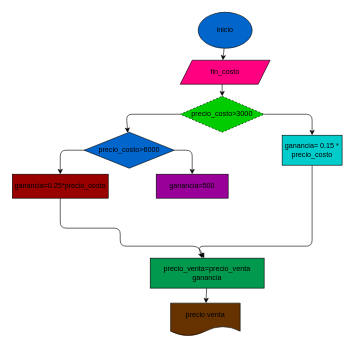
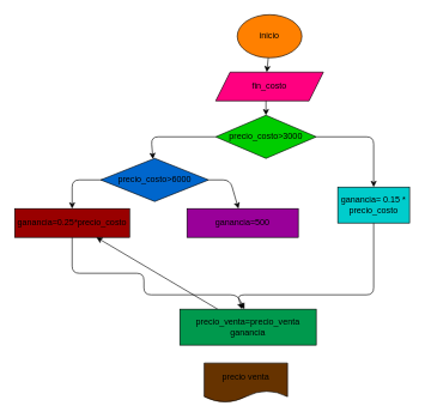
  <mxCell id="0" />
  <mxCell id="1" parent="0" />
  <mxCell id="2" value="" style="edgeStyle=none;html=1;" edge="1" parent="1" source="3"><mxGeometry relative="1" as="geometry"><mxPoint x="371.154" y="100" as="targetPoint" /></mxGeometry></mxCell>
- <mxCell id="3" value="inicio" style="ellipse;whiteSpace=wrap;html=1;fillColor=#0066cc;" vertex="1" parent="1"><mxGeometry x="330" y="20" width="90" height="60" as="geometry" /></mxCell>
+ <mxCell id="3" value="inicio" style="ellipse;whiteSpace=wrap;html=1;fillColor=#FF8000;" vertex="1" parent="1"><mxGeometry x="330" y="20" width="90" height="60" as="geometry" /></mxCell>
  <mxCell id="4" value="" style="edgeStyle=none;html=1;" edge="1" parent="1" target="7"><mxGeometry relative="1" as="geometry"><mxPoint x="370" y="130" as="sourcePoint" /></mxGeometry></mxCell>
  <mxCell id="5" value="" style="edgeStyle=none;html=1;" edge="1" parent="1" source="7" target="10"><mxGeometry relative="1" as="geometry"><Array as="points"><mxPoint x="210" y="190" /></Array></mxGeometry></mxCell>
  <mxCell id="6" value="" style="edgeStyle=none;html=1;" edge="1" parent="1" source="7" target="15"><mxGeometry relative="1" as="geometry"><Array as="points"><mxPoint x="520" y="190" /></Array></mxGeometry></mxCell>
- <mxCell id="7" value="precio_costo&amp;gt;3000" style="rhombus;whiteSpace=wrap;html=1;fillColor=#00CC00;dashed=1;" vertex="1" parent="1"><mxGeometry x="300" y="160" width="140" height="60" as="geometry" /></mxCell>
+ <mxCell id="7" value="precio_costo&amp;gt;3000" style="rhombus;whiteSpace=wrap;html=1;fillColor=#00CC00;" vertex="1" parent="1"><mxGeometry x="300" y="160" width="140" height="60" as="geometry" /></mxCell>
  <mxCell id="8" value="" style="edgeStyle=none;html=1;" edge="1" parent="1" target="12"><mxGeometry relative="1" as="geometry"><mxPoint x="210" y="250" as="sourcePoint" /><Array as="points"><mxPoint x="100" y="250" /></Array></mxGeometry></mxCell>
  <mxCell id="9" value="" style="edgeStyle=none;html=1;" edge="1" parent="1" source="10" target="13"><mxGeometry relative="1" as="geometry"><Array as="points"><mxPoint x="320" y="250" /></Array></mxGeometry></mxCell>
  <mxCell id="10" value="precio_costo&amp;gt;6000" style="rhombus;whiteSpace=wrap;html=1;fillColor=#0066CC;" vertex="1" parent="1"><mxGeometry x="140" y="220" width="150" height="60" as="geometry" /></mxCell>
  <mxCell id="11" value="" style="edgeStyle=none;html=1;" edge="1" parent="1" source="12"><mxGeometry relative="1" as="geometry"><mxPoint x="340" y="430" as="targetPoint" /><Array as="points"><mxPoint x="100" y="380" /><mxPoint x="200" y="380" /><mxPoint x="200" y="410" /><mxPoint x="330" y="410" /></Array></mxGeometry></mxCell>
  <mxCell id="12" value="ganancia=0.25*precio_costo" style="whiteSpace=wrap;html=1;fillColor=#990000;" vertex="1" parent="1"><mxGeometry x="20" y="290" width="160" height="40" as="geometry" /></mxCell>
- <mxCell id="13" value="ganancia=500" style="rounded=0;whiteSpace=wrap;html=1;fillColor=#990099;" vertex="1" parent="1"><mxGeometry x="260" y="290" width="120" height="40" as="geometry" /></mxCell>
+ <mxCell id="13" value="ganancia=500" style="rounded=0;whiteSpace=wrap;html=1;fillColor=#990099;" vertex="1" parent="1"><mxGeometry x="260" y="290" width="155" height="40" as="geometry" /></mxCell>
  <mxCell id="14" value="" style="edgeStyle=none;html=1;" edge="1" parent="1" source="15" target="17"><mxGeometry relative="1" as="geometry"><mxPoint x="180" y="410" as="targetPoint" /><Array as="points"><mxPoint x="520" y="410" /><mxPoint x="330" y="410" /></Array></mxGeometry></mxCell>
- <mxCell id="15" value="ganancia= 0.15 * precio_costo" style="whiteSpace=wrap;html=1;fillColor=#00CCCC;" vertex="1" parent="1"><mxGeometry x="470" y="225" width="100" height="50" as="geometry" /></mxCell>
- <mxCell id="16" value="" style="edgeStyle=none;html=1;" edge="1" parent="1" source="17" target="18"><mxGeometry relative="1" as="geometry" /></mxCell>
+ <mxCell id="15" value="ganancia= 0.15 * precio_costo" style="whiteSpace=wrap;html=1;fillColor=#00CCCC;" vertex="1" parent="1"><mxGeometry x="470" y="260" width="100" height="50" as="geometry" /></mxCell>
+ <mxCell id="16" value="" style="edgeStyle=none;html=1;" edge="1" parent="1" source="17" target="12"><mxGeometry relative="1" as="geometry" /></mxCell>
  <mxCell id="17" value="precio_venta=precio_venta ganancia" style="rounded=0;whiteSpace=wrap;html=1;fillColor=#00994D;" vertex="1" parent="1"><mxGeometry x="250" y="430" width="190" height="50" as="geometry" /></mxCell>
  <mxCell id="18" value="precio venta" style="shape=document;whiteSpace=wrap;html=1;boundedLbl=1;rounded=0;fillColor=#663300;" vertex="1" parent="1"><mxGeometry x="284" y="505" width="116" height="55" as="geometry" /></mxCell>
  <mxCell id="19" value="fin_costo" style="shape=parallelogram;perimeter=parallelogramPerimeter;whiteSpace=wrap;html=1;fixedSize=1;fillColor=#FF0080;" vertex="1" parent="1"><mxGeometry x="300" y="100" width="150" height="40" as="geometry" /></mxCell>
